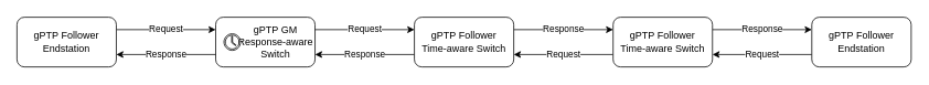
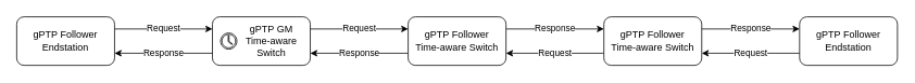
  <mxCell id="0" />
  <mxCell id="1" parent="0" />
  <mxCell id="2" value="Request" style="edgeStyle=orthogonalEdgeStyle;rounded=0;orthogonalLoop=1;jettySize=auto;html=1;exitX=1;exitY=0.25;exitDx=0;exitDy=0;entryX=0;entryY=0.25;entryDx=0;entryDy=0;" edge="1" parent="1" source="3" target="5"><mxGeometry relative="1" as="geometry" /></mxCell>
  <mxCell id="3" value="gPTP&amp;nbsp;Follower&lt;div&gt;Endstation&lt;/div&gt;" style="rounded=1;whiteSpace=wrap;html=1;" parent="1" vertex="1"><mxGeometry width="120" height="60" as="geometry" x="20" y="20" /></mxCell>
  <mxCell id="4" value="" style="group;spacingLeft=0;" parent="1" vertex="1" connectable="0"><mxGeometry x="260" width="120" height="60" as="geometry" y="20" /></mxCell>
- <mxCell id="5" value="gPTP GM&lt;div&gt;&lt;div style=&quot;&quot;&gt;&lt;span style=&quot;background-color: initial;&quot;&gt;Response-aware&lt;/span&gt;&lt;/div&gt;&lt;div&gt;&lt;span style=&quot;background-color: initial;&quot;&gt;Switch&lt;/span&gt;&lt;br&gt;&lt;/div&gt;&lt;/div&gt;" style="rounded=1;whiteSpace=wrap;html=1;align=center;spacingLeft=25;" parent="4" vertex="1"><mxGeometry width="120" height="60" as="geometry" /></mxCell>
+ <mxCell id="5" value="gPTP GM&lt;div&gt;&lt;div style=&quot;&quot;&gt;&lt;span style=&quot;background-color: initial;&quot;&gt;Time-aware&lt;/span&gt;&lt;/div&gt;&lt;div&gt;&lt;span style=&quot;background-color: initial;&quot;&gt;Switch&lt;/span&gt;&lt;br&gt;&lt;/div&gt;&lt;/div&gt;" style="rounded=1;whiteSpace=wrap;html=1;align=center;spacingLeft=25;" parent="4" vertex="1"><mxGeometry width="120" height="60" as="geometry" /></mxCell>
  <mxCell id="6" value="" style="sketch=0;pointerEvents=1;shadow=0;dashed=0;html=1;labelPosition=center;verticalLabelPosition=bottom;verticalAlign=top;outlineConnect=0;align=center;shape=mxgraph.office.concepts.clock;aspect=fixed;" parent="4" vertex="1"><mxGeometry x="10" y="20" width="20" height="20" as="geometry" /></mxCell>
  <mxCell id="7" value="Response" style="edgeStyle=orthogonalEdgeStyle;rounded=0;orthogonalLoop=1;jettySize=auto;html=1;exitX=0;exitY=0.75;exitDx=0;exitDy=0;entryX=1;entryY=0.75;entryDx=0;entryDy=0;" edge="1" parent="1" source="9" target="5"><mxGeometry relative="1" as="geometry"><mxPoint as="offset" /></mxGeometry></mxCell>
  <mxCell id="8" value="Response" style="edgeStyle=orthogonalEdgeStyle;rounded=0;orthogonalLoop=1;jettySize=auto;html=1;exitX=1;exitY=0.25;exitDx=0;exitDy=0;entryX=0;entryY=0.25;entryDx=0;entryDy=0;" edge="1" parent="1" source="9" target="12"><mxGeometry relative="1" as="geometry" /></mxCell>
  <mxCell id="9" value="gPTP&amp;nbsp;Follower&lt;div&gt;Time-aware Switch&lt;/div&gt;" style="rounded=1;whiteSpace=wrap;html=1;" vertex="1" parent="1"><mxGeometry x="500" width="120" height="60" as="geometry" y="20" /></mxCell>
  <mxCell id="10" value="Request" style="edgeStyle=orthogonalEdgeStyle;rounded=0;orthogonalLoop=1;jettySize=auto;html=1;exitX=0;exitY=0.75;exitDx=0;exitDy=0;entryX=1;entryY=0.75;entryDx=0;entryDy=0;" edge="1" parent="1" source="12" target="9"><mxGeometry relative="1" as="geometry" /></mxCell>
  <mxCell id="11" value="Response" style="edgeStyle=orthogonalEdgeStyle;rounded=0;orthogonalLoop=1;jettySize=auto;html=1;exitX=1;exitY=0.25;exitDx=0;exitDy=0;entryX=0;entryY=0.25;entryDx=0;entryDy=0;" edge="1" parent="1" source="12" target="14"><mxGeometry relative="1" as="geometry" /></mxCell>
  <mxCell id="12" value="gPTP&amp;nbsp;Follower&lt;div&gt;Time-aware Switch&lt;/div&gt;" style="rounded=1;whiteSpace=wrap;html=1;" vertex="1" parent="1"><mxGeometry x="740" width="120" height="60" as="geometry" y="20" /></mxCell>
  <mxCell id="13" value="Request" style="edgeStyle=orthogonalEdgeStyle;rounded=0;orthogonalLoop=1;jettySize=auto;html=1;exitX=0;exitY=0.75;exitDx=0;exitDy=0;entryX=1;entryY=0.75;entryDx=0;entryDy=0;" edge="1" parent="1" source="14" target="12"><mxGeometry relative="1" as="geometry" /></mxCell>
  <mxCell id="14" value="gPTP&amp;nbsp;Follower&lt;div&gt;Endstation&lt;/div&gt;" style="rounded=1;whiteSpace=wrap;html=1;" vertex="1" parent="1"><mxGeometry x="980" width="120" height="60" as="geometry" y="20" /></mxCell>
  <mxCell id="15" value="Response" style="edgeStyle=orthogonalEdgeStyle;rounded=0;orthogonalLoop=1;jettySize=auto;html=1;exitX=0;exitY=0.75;exitDx=0;exitDy=0;entryX=1;entryY=0.75;entryDx=0;entryDy=0;" edge="1" parent="1" source="5" target="3"><mxGeometry relative="1" as="geometry" /></mxCell>
  <mxCell id="16" value="Request" style="edgeStyle=orthogonalEdgeStyle;rounded=0;orthogonalLoop=1;jettySize=auto;html=1;exitX=1;exitY=0.25;exitDx=0;exitDy=0;entryX=0;entryY=0.25;entryDx=0;entryDy=0;" edge="1" parent="1" source="5" target="9"><mxGeometry relative="1" as="geometry" /></mxCell>
